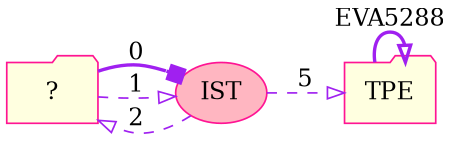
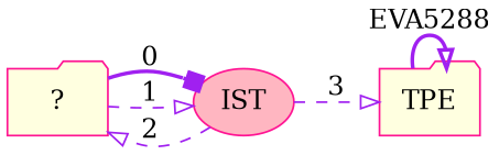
  digraph {
    rankdir=LR
    node [color=deeppink fillcolor=lightyellow shape=folder style=filled]
    edge [arrowhead=onormal color=purple style=dashed]
    "?"
    IST [fillcolor=lightpink shape=ellipse]
    TPE
    "?" -> IST [arrowhead=box label=0 style=bold]
    "?" -> IST [label=1]
    IST -> "?" [label=2]
-   IST -> TPE [label=5]
+   IST -> TPE [label=3]
    TPE -> TPE [label=EVA5288 style=bold]
  }
